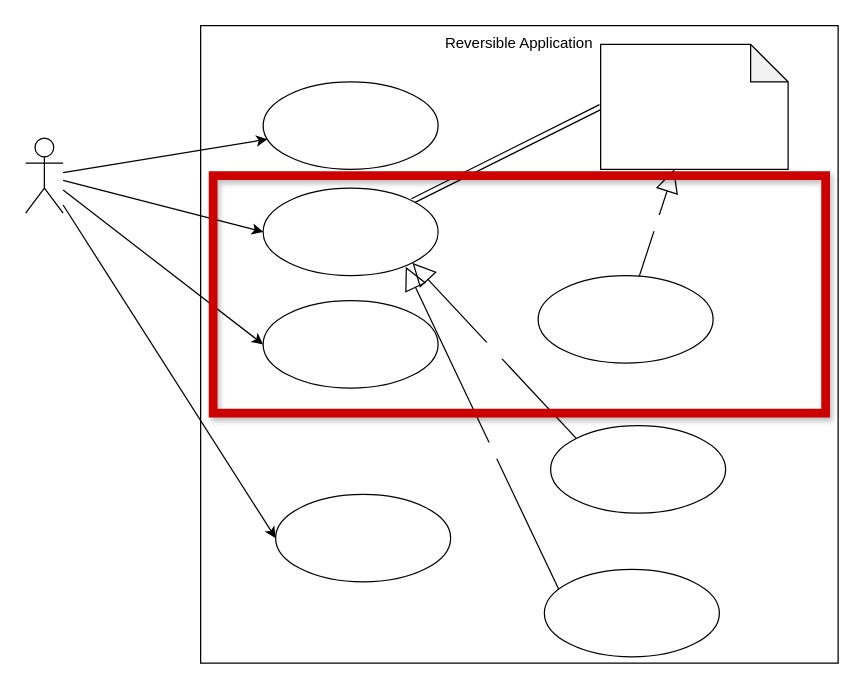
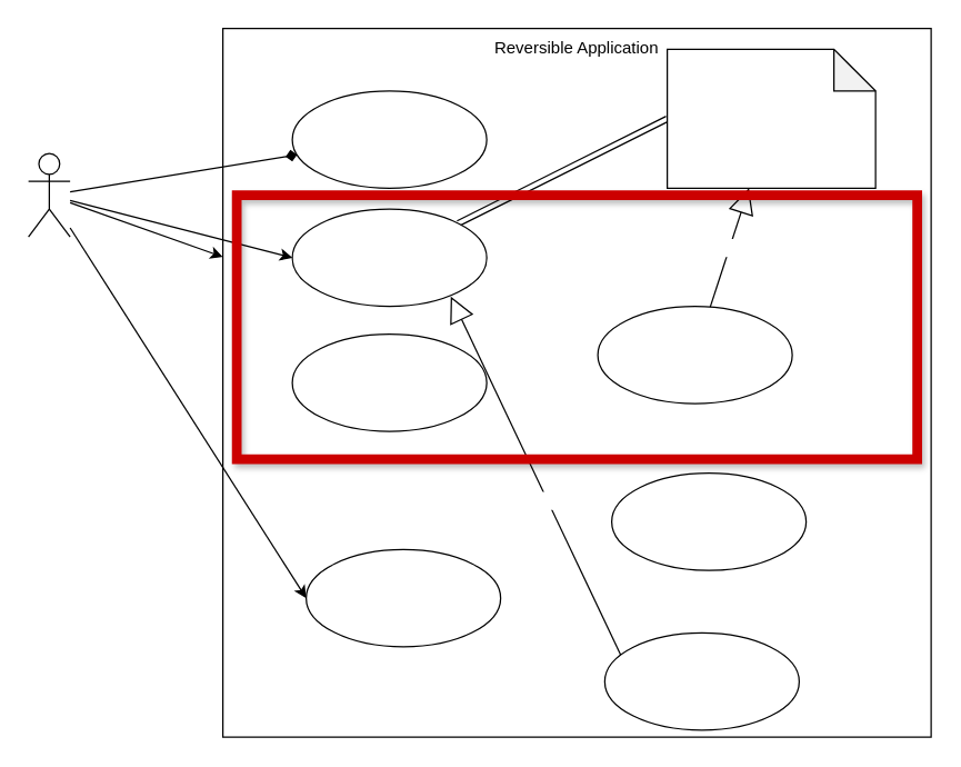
  <mxCell id="0" />
  <mxCell id="1" parent="0" />
  <mxCell id="2" value="&lt;div style=&quot;&quot;&gt;&lt;span style=&quot;background-color: initial;&quot;&gt;Reversible Application&lt;/span&gt;&lt;/div&gt;" style="whiteSpace=wrap;html=1;aspect=fixed;align=center;horizontal=1;verticalAlign=top;" vertex="1" parent="1"><mxGeometry x="160" y="20" width="510" height="510" as="geometry" /></mxCell>
  <mxCell id="3" style="edgeStyle=none;html=1;entryX=0;entryY=0.5;entryDx=0;entryDy=0;fontColor=#FFFFFF;" edge="1" parent="1" source="7" target="9"><mxGeometry relative="1" as="geometry" /></mxCell>
- <mxCell id="4" style="edgeStyle=none;html=1;fontColor=#FFFFFF;" edge="1" parent="1" source="7" target="11"><mxGeometry relative="1" as="geometry" /></mxCell>
- <mxCell id="5" style="edgeStyle=none;html=1;entryX=0;entryY=0.5;entryDx=0;entryDy=0;fontColor=#FFFFFF;" edge="1" parent="1" source="7" target="12"><mxGeometry relative="1" as="geometry" /></mxCell>
+ <mxCell id="4" style="edgeStyle=none;html=1;fontColor=#FFFFFF;endArrow=diamond;" edge="1" parent="1" source="7" target="11"><mxGeometry relative="1" as="geometry" /></mxCell>
+ <mxCell id="5" style="edgeStyle=none;html=1;fontColor=#FFFFFF;" edge="1" parent="1" source="7" target="2"><mxGeometry relative="1" as="geometry" /></mxCell>
  <mxCell id="6" style="edgeStyle=none;html=1;entryX=0;entryY=0.5;entryDx=0;entryDy=0;fontColor=#FFFFFF;" edge="1" parent="1" source="7" target="19"><mxGeometry relative="1" as="geometry" /></mxCell>
  <mxCell id="7" value="&lt;font color=&quot;#ffffff&quot;&gt;Player&lt;/font&gt;" style="shape=umlActor;verticalLabelPosition=bottom;verticalAlign=top;html=1;outlineConnect=0;fontColor=none;" vertex="1" parent="1"><mxGeometry x="20" y="110" width="30" height="60" as="geometry" /></mxCell>
  <mxCell id="8" style="edgeStyle=none;html=1;entryX=0;entryY=0.5;entryDx=0;entryDy=0;entryPerimeter=0;fontColor=#FFFFFF;shape=link;" edge="1" parent="1" source="9" target="10"><mxGeometry relative="1" as="geometry" /></mxCell>
  <mxCell id="9" value="対戦する" style="ellipse;whiteSpace=wrap;html=1;fontColor=#FFFFFF;" vertex="1" parent="1"><mxGeometry x="210" y="150" width="140" height="70" as="geometry" /></mxCell>
  <mxCell id="10" value="- 対戦を開始する&lt;br&gt;- 盤面を見る&lt;br&gt;- 石を打つ&lt;br&gt;- 勝敗を確認する" style="shape=note;whiteSpace=wrap;html=1;backgroundOutline=1;darkOpacity=0.05;fontColor=#FFFFFF;align=left;" vertex="1" parent="1"><mxGeometry x="480" y="35" width="150" height="100" as="geometry" /></mxCell>
  <mxCell id="11" value="会員登録&lt;br&gt;対戦を開始する" style="ellipse;whiteSpace=wrap;html=1;fontColor=#FFFFFF;" vertex="1" parent="1"><mxGeometry x="210" y="65" width="140" height="70" as="geometry" /></mxCell>
  <mxCell id="12" value="自分の&lt;br&gt;過去の対戦結果を&lt;br&gt;確認する" style="ellipse;whiteSpace=wrap;html=1;fontColor=#FFFFFF;" vertex="1" parent="1"><mxGeometry x="210" y="240" width="140" height="70" as="geometry" /></mxCell>
  <mxCell id="13" value="1人で交互に打つのか" style="ellipse;whiteSpace=wrap;html=1;fontColor=#FFFFFF;" vertex="1" parent="1"><mxGeometry x="430" y="220" width="140" height="70" as="geometry" /></mxCell>
  <mxCell id="14" value="コンピュータと&lt;br&gt;対戦をするのか" style="ellipse;whiteSpace=wrap;html=1;fontColor=#FFFFFF;" vertex="1" parent="1"><mxGeometry x="440" y="340" width="140" height="70" as="geometry" /></mxCell>
  <mxCell id="15" value="他のプレイヤーと&lt;br&gt;対戦するのか" style="ellipse;whiteSpace=wrap;html=1;fontColor=#FFFFFF;" vertex="1" parent="1"><mxGeometry x="435" y="455" width="140" height="70" as="geometry" /></mxCell>
  <mxCell id="16" value="Extends" style="endArrow=block;endSize=16;endFill=0;html=1;fontColor=#FFFFFF;" edge="1" parent="1" source="13" target="10"><mxGeometry width="160" relative="1" as="geometry"><mxPoint x="350" y="230" as="sourcePoint" /><mxPoint x="510" y="230" as="targetPoint" /></mxGeometry></mxCell>
- <mxCell id="17" value="Extends" style="endArrow=block;endSize=16;endFill=0;html=1;fontColor=#FFFFFF;exitX=0;exitY=0;exitDx=0;exitDy=0;entryX=1;entryY=1;entryDx=0;entryDy=0;" edge="1" parent="1" source="14" target="9"><mxGeometry width="160" relative="1" as="geometry"><mxPoint x="450.785" y="246.334" as="sourcePoint" /><mxPoint x="349.162" y="213.707" as="targetPoint" /></mxGeometry></mxCell>
  <mxCell id="18" value="Extends" style="endArrow=block;endSize=16;endFill=0;html=1;fontColor=#FFFFFF;exitX=0.082;exitY=0.228;exitDx=0;exitDy=0;entryX=0.815;entryY=0.899;entryDx=0;entryDy=0;entryPerimeter=0;exitPerimeter=0;" edge="1" parent="1" source="15" target="9"><mxGeometry x="-0.101" y="10" width="160" relative="1" as="geometry"><mxPoint x="460.503" y="315.251" as="sourcePoint" /><mxPoint x="339.497" y="219.749" as="targetPoint" /><mxPoint as="offset" /></mxGeometry></mxCell>
  <mxCell id="19" value="ランキングを確認する" style="ellipse;whiteSpace=wrap;html=1;fontColor=#FFFFFF;" vertex="1" parent="1"><mxGeometry x="220" y="395" width="140" height="70" as="geometry" /></mxCell>
  <mxCell id="20" value="" style="rounded=0;whiteSpace=wrap;html=1;shadow=1;labelBackgroundColor=none;labelBorderColor=none;fontColor=#FFFFFF;fillColor=none;strokeColor=#CC0000;strokeWidth=7;" vertex="1" parent="1"><mxGeometry x="170" y="140" width="490" height="190" as="geometry" /></mxCell>
